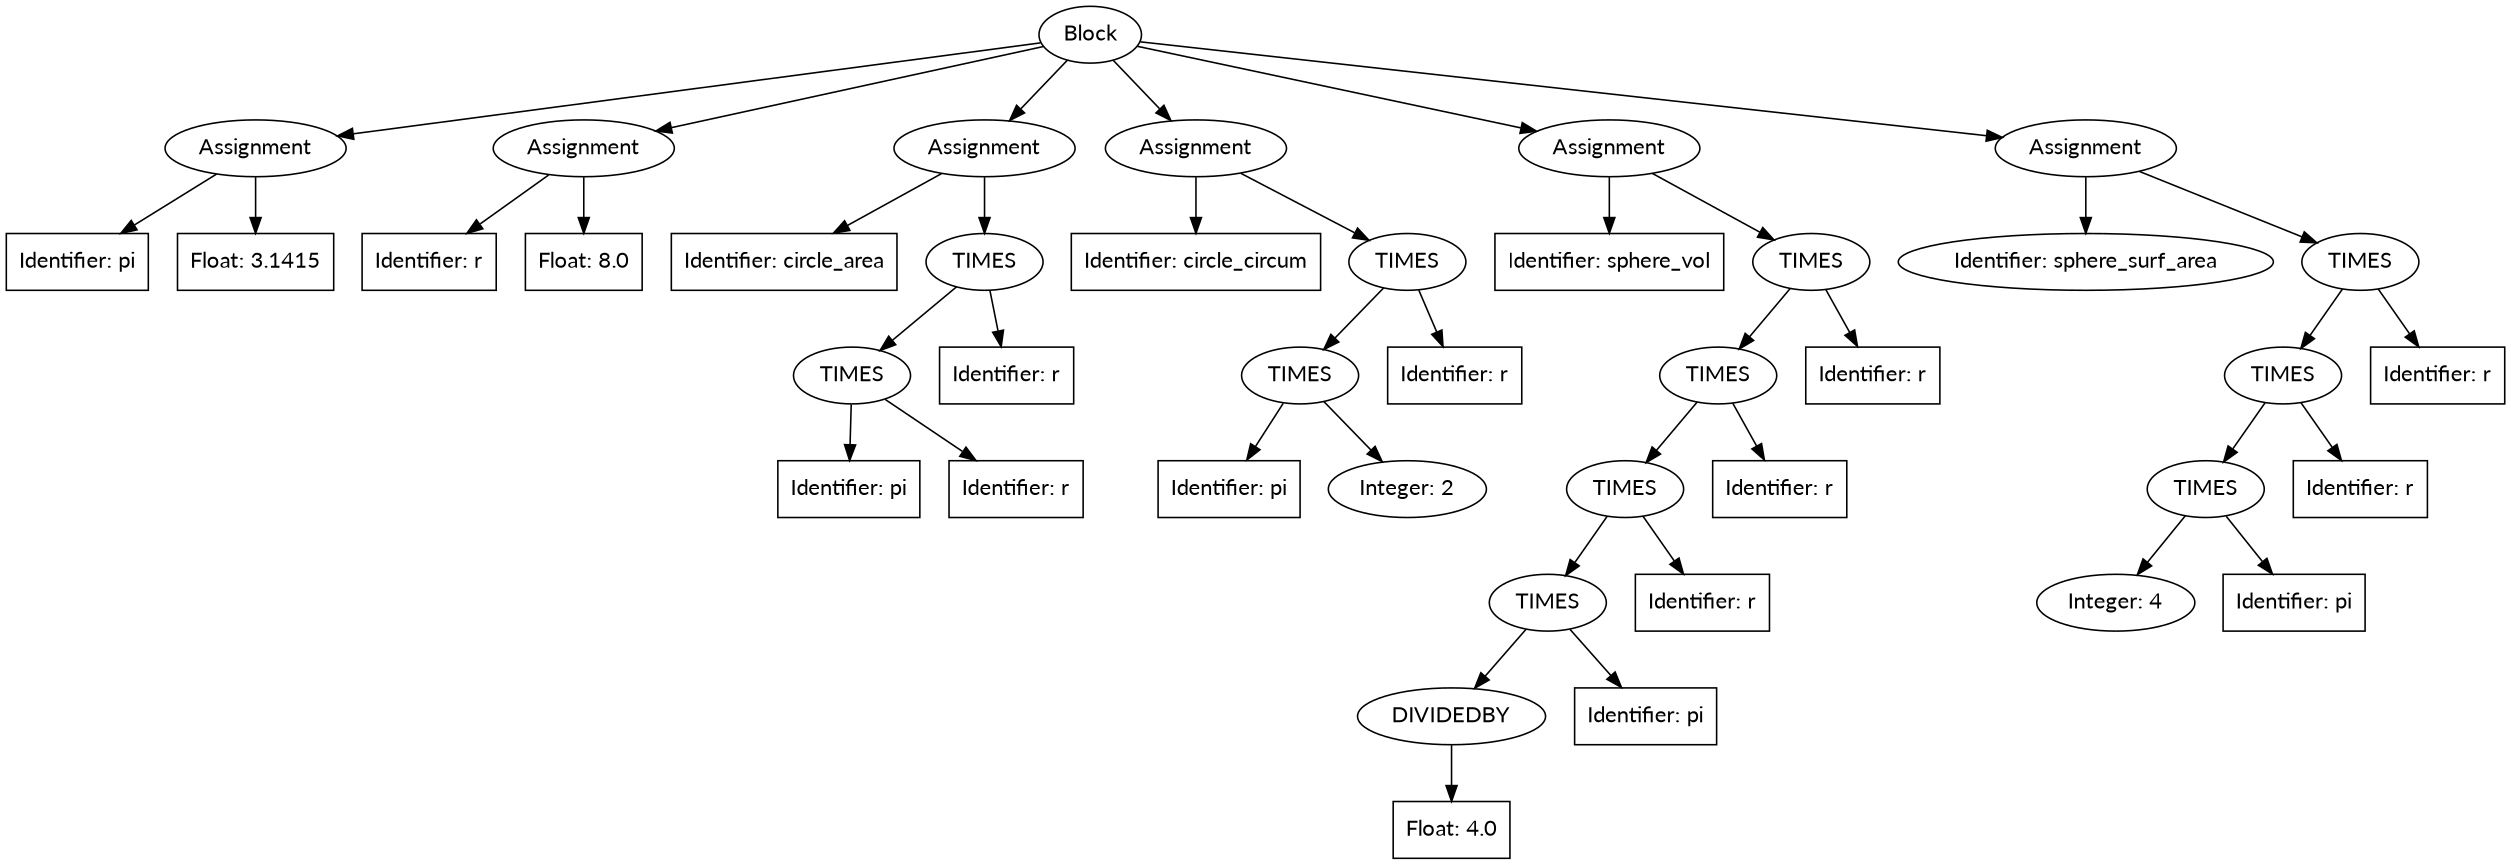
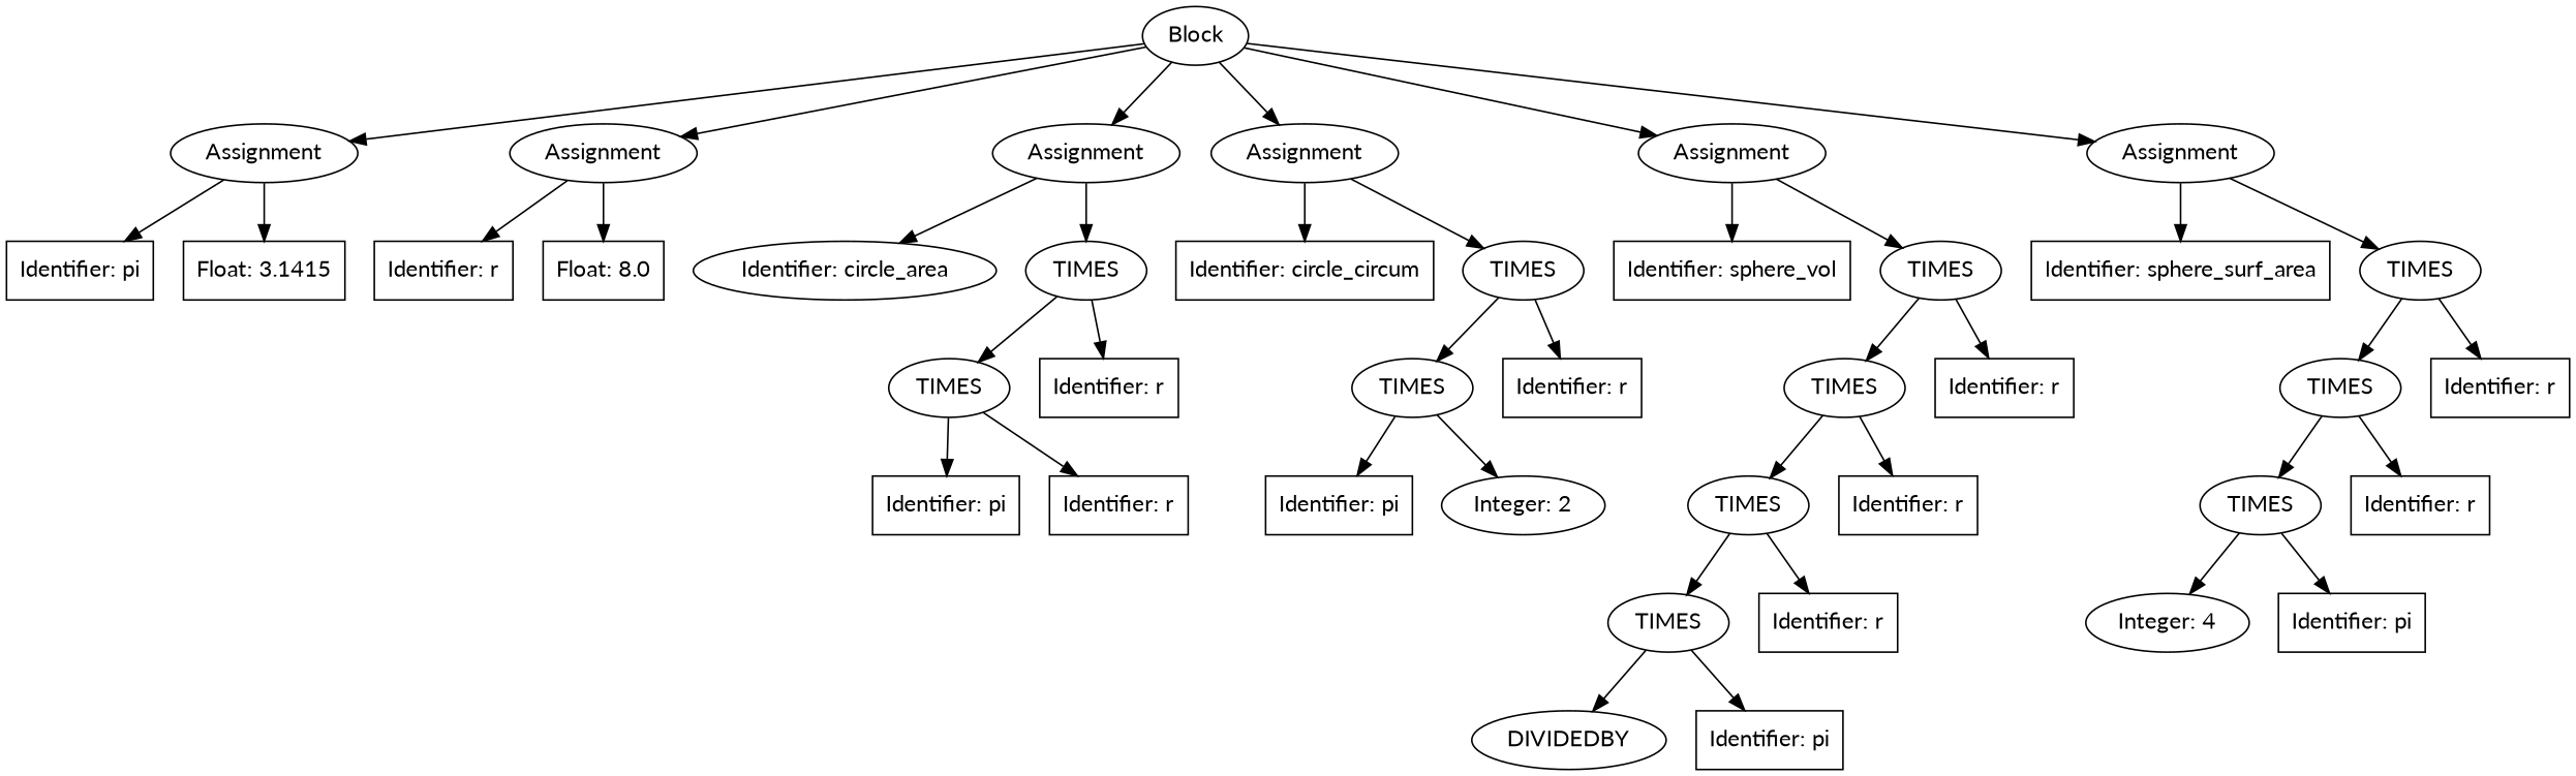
  digraph {
    fontname=Lato
    node [fontname=Lato shape=box]
    edge [fontname=Lato]
    n1 [label=Block shape=""]
    n2 [label=Assignment shape=""]
    n3 [label=Assignment shape=""]
    n4 [label=Assignment shape=""]
    n5 [label=Assignment shape=""]
    n6 [label=Assignment shape=""]
    n7 [label=Assignment shape=""]
    n8 [label="Identifier: pi"]
    n9 [label="Float: 3.1415"]
    n10 [label="Identifier: r"]
    n11 [label="Float: 8.0"]
-   n12 [label="Identifier: circle_area"]
+   n12 [label="Identifier: circle_area" shape=ellipse]
    n13 [label=TIMES shape=""]
    n14 [label="Identifier: circle_circum"]
    n15 [label=TIMES shape=""]
    n16 [label="Identifier: sphere_vol"]
    n17 [label=TIMES shape=""]
-   n18 [label="Identifier: sphere_surf_area" shape=ellipse]
+   n18 [label="Identifier: sphere_surf_area"]
    n19 [label=TIMES shape=""]
    n20 [label=TIMES shape=""]
    n21 [label="Identifier: r"]
    n22 [label="Identifier: pi"]
    n23 [label="Identifier: r"]
    n24 [label=TIMES shape=""]
    n25 [label="Identifier: r"]
    n26 [label="Identifier: pi"]
    n27 [label="Integer: 2" shape=ellipse]
    n28 [label=TIMES shape=""]
    n29 [label="Identifier: r"]
    n30 [label=TIMES shape=""]
    n31 [label="Identifier: r"]
    n32 [label=TIMES shape=""]
    n33 [label="Identifier: r"]
    n34 [label=DIVIDEDBY shape=""]
    n35 [label="Identifier: pi"]
-   n36 [label="Float: 4.0"]
    n37 [label=TIMES shape=""]
    n38 [label="Identifier: r"]
    n39 [label=TIMES shape=""]
    n40 [label="Identifier: r"]
    n41 [label="Integer: 4" shape=ellipse]
    n42 [label="Identifier: pi"]
    n1 -> n2
    n1 -> n3
    n1 -> n4
    n1 -> n5
    n1 -> n6
    n1 -> n7
    n2 -> n8
    n2 -> n9
    n3 -> n10
    n3 -> n11
    n4 -> n12
    n4 -> n13
    n5 -> n14
    n5 -> n15
    n6 -> n16
    n6 -> n17
    n7 -> n18
    n7 -> n19
    n13 -> n20
    n13 -> n21
    n15 -> n24
    n15 -> n25
    n17 -> n28
    n17 -> n29
    n19 -> n37
    n19 -> n38
    n20 -> n22
    n20 -> n23
    n24 -> n26
    n24 -> n27
    n28 -> n30
    n28 -> n31
    n30 -> n32
    n30 -> n33
    n32 -> n34
    n32 -> n35
-   n34 -> n36
    n37 -> n39
    n37 -> n40
    n39 -> n41
    n39 -> n42
  }
